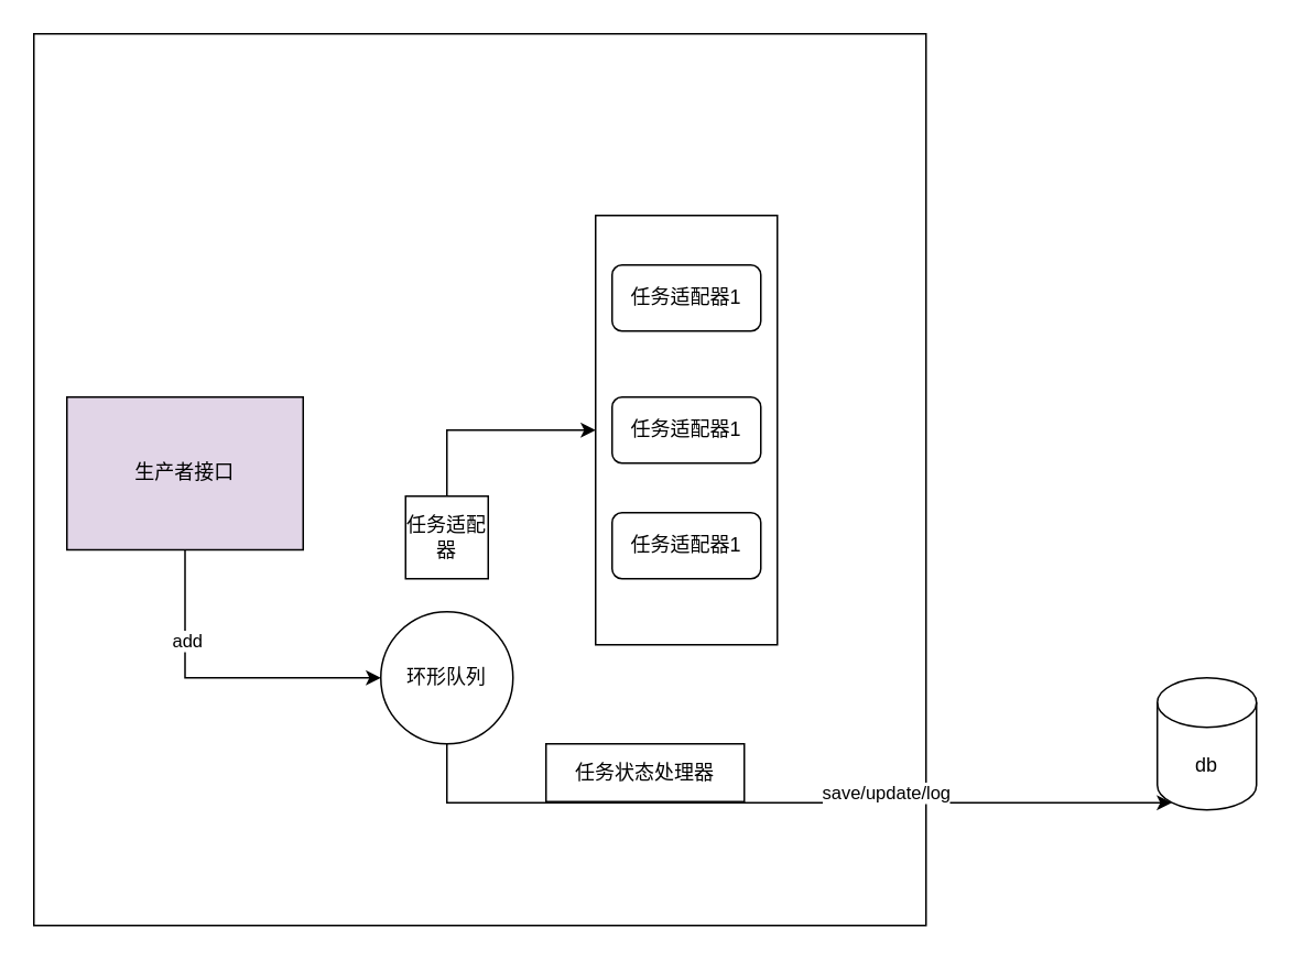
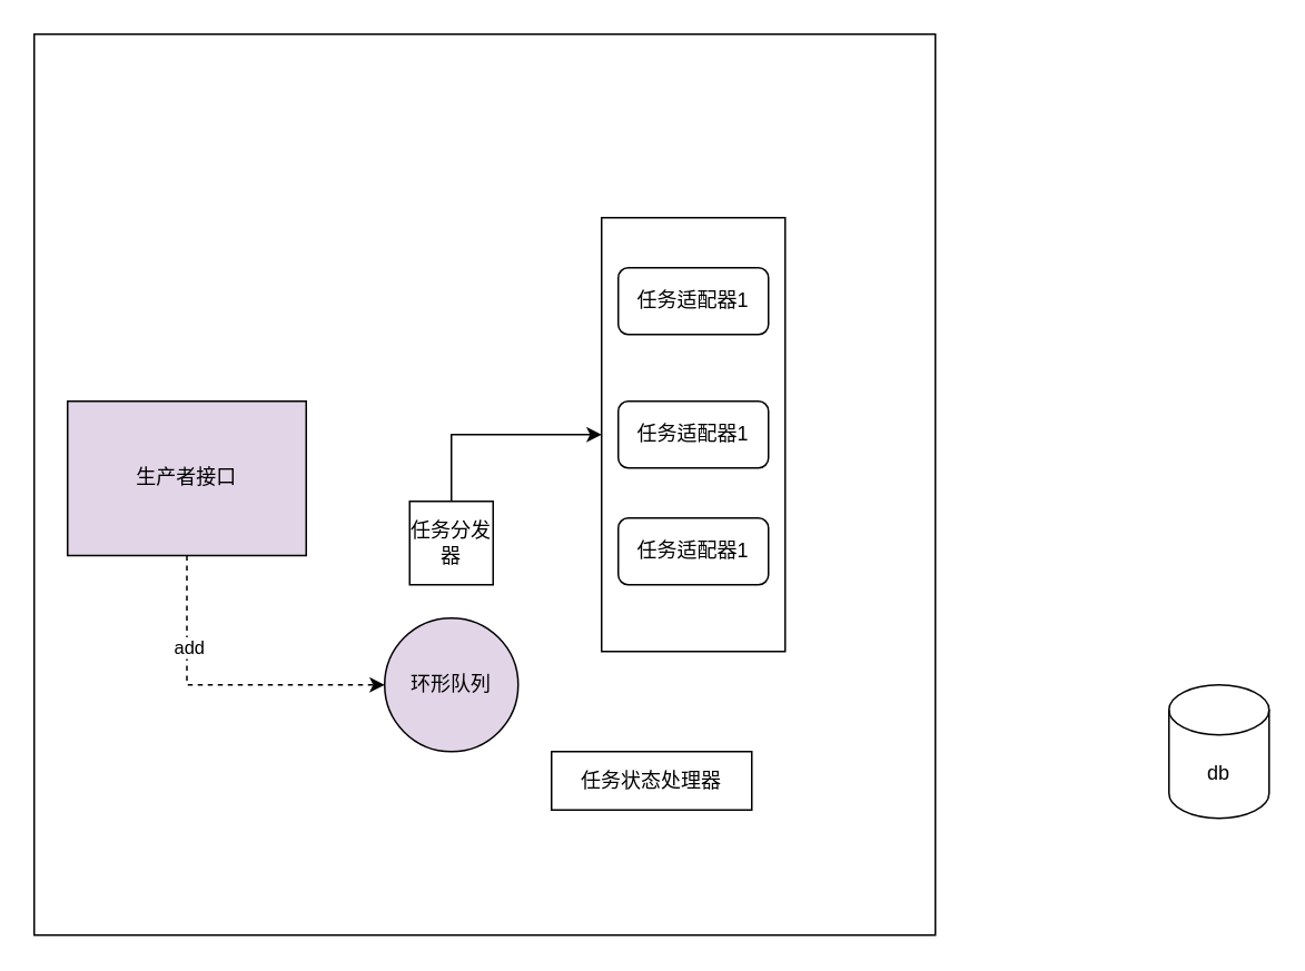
  <mxCell id="0" />
  <mxCell id="1" parent="0" />
  <mxCell id="2" value="" style="whiteSpace=wrap;html=1;aspect=fixed;" vertex="1" parent="1"><mxGeometry x="20" y="20" width="540" height="540" as="geometry" /></mxCell>
  <mxCell id="3" value="" style="rounded=0;whiteSpace=wrap;html=1;" vertex="1" parent="1"><mxGeometry x="360" y="130" width="110" height="260" as="geometry" /></mxCell>
- <mxCell id="4" style="edgeStyle=orthogonalEdgeStyle;rounded=0;orthogonalLoop=1;jettySize=auto;html=1;exitX=0.5;exitY=1;exitDx=0;exitDy=0;entryX=0;entryY=0.5;entryDx=0;entryDy=0;" edge="1" parent="1" source="6" target="10"><mxGeometry relative="1" as="geometry" /></mxCell>
+ <mxCell id="4" style="edgeStyle=orthogonalEdgeStyle;rounded=0;orthogonalLoop=1;jettySize=auto;html=1;exitX=0.5;exitY=1;exitDx=0;exitDy=0;entryX=0;entryY=0.5;entryDx=0;entryDy=0;dashed=1;" edge="1" parent="1" source="6" target="10"><mxGeometry relative="1" as="geometry" /></mxCell>
  <mxCell id="5" value="add" style="edgeLabel;html=1;align=center;verticalAlign=middle;resizable=0;points=[];" vertex="1" connectable="0" parent="4"><mxGeometry x="-0.434" y="1" relative="1" as="geometry"><mxPoint as="offset" /></mxGeometry></mxCell>
  <mxCell id="6" value="生产者接口" style="rounded=0;whiteSpace=wrap;html=1;fillColor=#e1d5e7;" vertex="1" parent="1"><mxGeometry x="40" y="240" width="143" height="92.5" as="geometry" /></mxCell>
- <mxCell id="7" style="edgeStyle=orthogonalEdgeStyle;rounded=0;orthogonalLoop=1;jettySize=auto;html=1;exitX=0.5;exitY=1;exitDx=0;exitDy=0;entryX=0.145;entryY=1;entryDx=0;entryDy=-4.35;entryPerimeter=0;" edge="1" parent="1" source="10" target="11"><mxGeometry relative="1" as="geometry" /></mxCell>
- <mxCell id="8" value="save/update/log" style="edgeLabel;html=1;align=center;verticalAlign=middle;resizable=0;points=[];" vertex="1" connectable="0" parent="7"><mxGeometry x="0.067" y="-2" relative="1" as="geometry"><mxPoint x="48" y="-8" as="offset" /></mxGeometry></mxCell>
  <mxCell id="9" style="edgeStyle=orthogonalEdgeStyle;rounded=0;orthogonalLoop=1;jettySize=auto;html=1;exitX=0.5;exitY=0;exitDx=0;exitDy=0;" edge="1" parent="1" source="16" target="3"><mxGeometry relative="1" as="geometry" /></mxCell>
- <mxCell id="10" value="环形队列" style="ellipse;whiteSpace=wrap;html=1;aspect=fixed;" vertex="1" parent="1"><mxGeometry x="230" y="370" width="80" height="80" as="geometry" /></mxCell>
+ <mxCell id="10" value="环形队列" style="ellipse;whiteSpace=wrap;html=1;aspect=fixed;fillColor=#e1d5e7;" vertex="1" parent="1"><mxGeometry x="230" y="370" width="80" height="80" as="geometry" /></mxCell>
  <mxCell id="11" value="db" style="shape=cylinder3;whiteSpace=wrap;html=1;boundedLbl=1;backgroundOutline=1;size=15;" vertex="1" parent="1"><mxGeometry x="700" y="410" width="60" height="80" as="geometry" /></mxCell>
  <mxCell id="12" value="任务状态处理器" style="rounded=0;whiteSpace=wrap;html=1;" vertex="1" parent="1"><mxGeometry x="330" y="450" width="120" height="35" as="geometry" /></mxCell>
  <mxCell id="13" value="任务适配器1" style="rounded=1;whiteSpace=wrap;html=1;" vertex="1" parent="1"><mxGeometry x="370" y="160" width="90" height="40" as="geometry" /></mxCell>
  <mxCell id="14" value="任务适配器1" style="rounded=1;whiteSpace=wrap;html=1;" vertex="1" parent="1"><mxGeometry x="370" y="240" width="90" height="40" as="geometry" /></mxCell>
  <mxCell id="15" value="任务适配器1" style="rounded=1;whiteSpace=wrap;html=1;" vertex="1" parent="1"><mxGeometry x="370" y="310" width="90" height="40" as="geometry" /></mxCell>
- <mxCell id="16" value="任务适配器" style="whiteSpace=wrap;html=1;aspect=fixed;" vertex="1" parent="1"><mxGeometry x="245" y="300" width="50" height="50" as="geometry" /></mxCell>
+ <mxCell id="16" value="任务分发器" style="whiteSpace=wrap;html=1;aspect=fixed;" vertex="1" parent="1"><mxGeometry x="245" y="300" width="50" height="50" as="geometry" /></mxCell>
